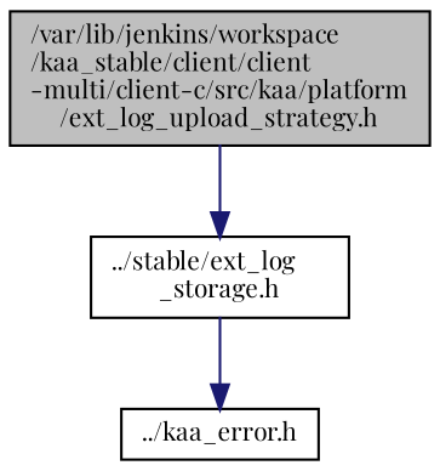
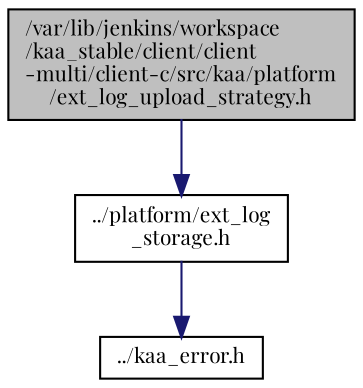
  digraph {
    fontname="Playfair Display"
    node [color=black fontname="Playfair Display" fontsize=10 shape=record]
    edge [color=midnightblue fontname="Playfair Display" fontsize=10 labelfontname=FreeSans labelfontsize=10 style=solid]
    n1 [fillcolor=grey75 fontcolor=black height=0.2 label="/var/lib/jenkins/workspace\l/kaa_stable/client/client\l-multi/client-c/src/kaa/platform\l/ext_log_upload_strategy.h" style=filled width=0.4]
-   n2 [height=0.2 label="../stable/ext_log\l_storage.h" width=0.4]
+   n2 [height=0.2 label="../platform/ext_log\l_storage.h" width=0.4]
    n3 [height=0.2 label="../kaa_error.h" width=0.4]
    n1 -> n2
    n2 -> n3
  }
